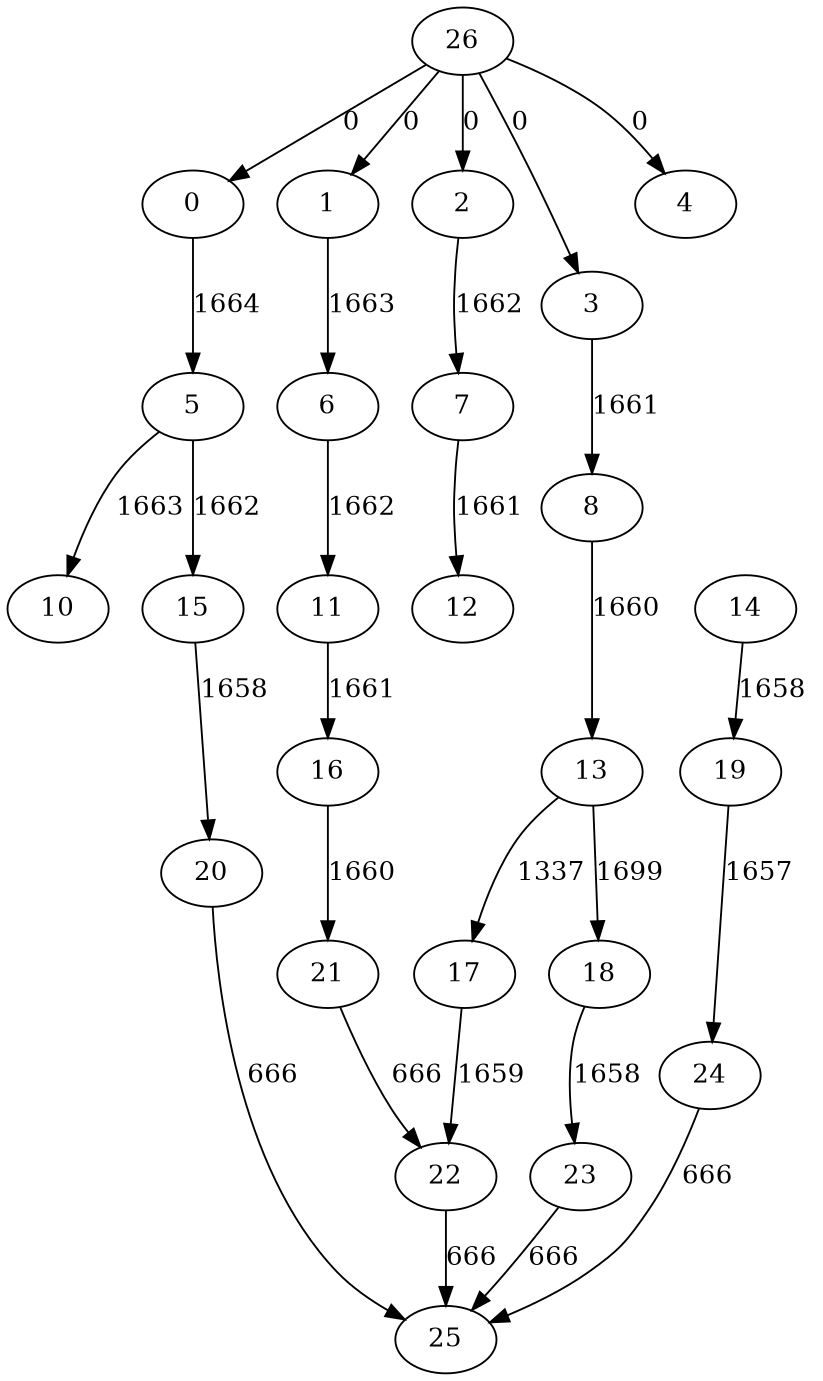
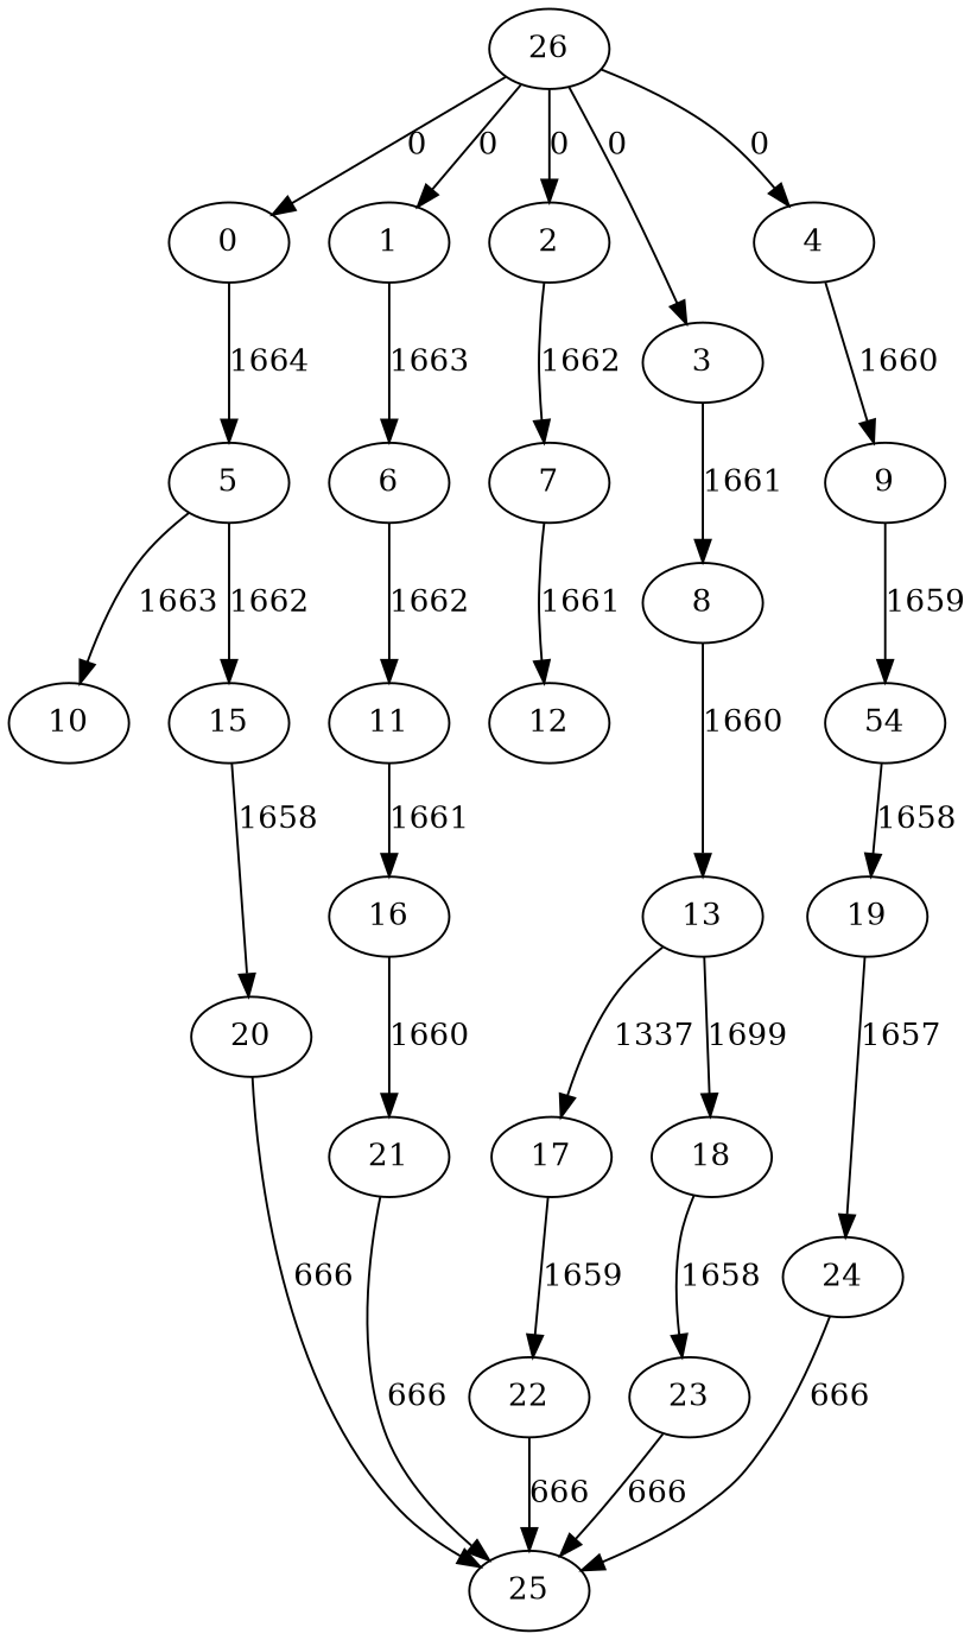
  digraph {
    0
    5
    10
    15
    1
    6
    11
    16
    2
    7
    12
    3
    8
    13
    17
    18
    4
-   14
+   9
+   14 [label=54]
    19
    20
    21
    22
    23
    24
    25
    26
    0 -> 5 [label=1664]
    5 -> 10 [label=1663]
    5 -> 15 [label=1662]
    15 -> 20 [label=1658]
    1 -> 6 [label=1663]
    6 -> 11 [label=1662]
    11 -> 16 [label=1661]
    16 -> 21 [label=1660]
    2 -> 7 [label=1662]
    7 -> 12 [label=1661]
    3 -> 8 [label=1661]
    8 -> 13 [label=1660]
    13 -> 17 [label=1337]
    13 -> 18 [label=1699]
    17 -> 22 [label=1659]
    18 -> 23 [label=1658]
+   4 -> 9 [label=1660]
+   9 -> 14 [label=1659]
    14 -> 19 [label=1658]
    19 -> 24 [label=1657]
    20 -> 25 [label=666]
-   21 -> 22 [label=666]
+   21 -> 25 [label=666]
    22 -> 25 [label=666]
    23 -> 25 [label=666]
    24 -> 25 [label=666]
    26 -> 0 [label=0]
    26 -> 1 [label=0]
    26 -> 2 [label=0]
    26 -> 3 [label=0]
    26 -> 4 [label=0]
  }
